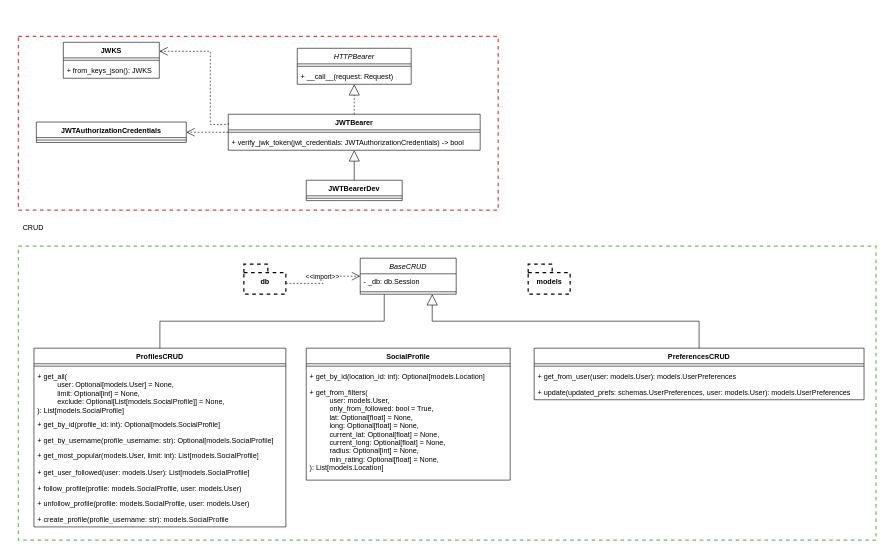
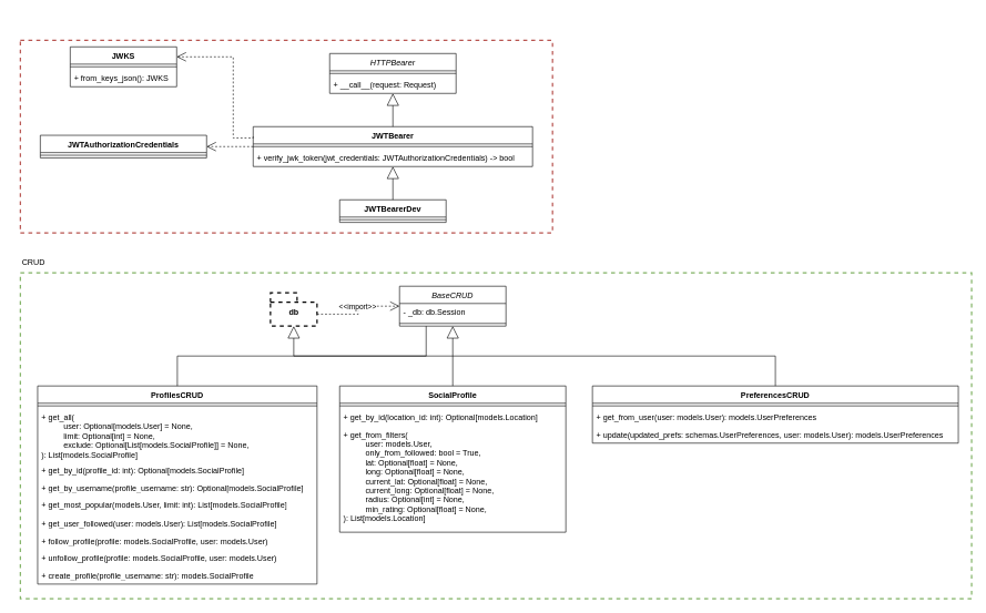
  <mxCell id="0" />
  <mxCell id="1" parent="0" />
  <mxCell id="2" value="" style="group" vertex="1" connectable="0" parent="1"><mxGeometry x="30" y="20" width="800" height="330" as="geometry" /></mxCell>
  <mxCell id="3" value="" style="group" vertex="1" connectable="0" parent="2"><mxGeometry y="40" width="800" height="290" as="geometry" /></mxCell>
  <mxCell id="4" value="" style="rounded=0;whiteSpace=wrap;html=1;fillColor=none;strokeColor=#b85450;dashed=1;sketch=0;glass=0;shadow=0;strokeWidth=2;" vertex="1" parent="3"><mxGeometry width="800" height="290" as="geometry" /></mxCell>
  <mxCell id="5" value="JWTAuthorizationCredentials" style="swimlane;fontStyle=1;align=center;verticalAlign=top;childLayout=stackLayout;horizontal=1;startSize=26;horizontalStack=0;resizeParent=1;resizeParentMax=0;resizeLast=0;collapsible=1;marginBottom=0;" vertex="1" parent="3"><mxGeometry x="30" y="143" width="250" height="34" as="geometry" /></mxCell>
  <mxCell id="6" value="" style="line;strokeWidth=1;fillColor=none;align=left;verticalAlign=middle;spacingTop=-1;spacingLeft=3;spacingRight=3;rotatable=0;labelPosition=right;points=[];portConstraint=eastwest;" vertex="1" parent="5"><mxGeometry y="26" width="250" height="8" as="geometry" /></mxCell>
  <mxCell id="7" value="JWKS" style="swimlane;fontStyle=1;align=center;verticalAlign=top;childLayout=stackLayout;horizontal=1;startSize=26;horizontalStack=0;resizeParent=1;resizeParentMax=0;resizeLast=0;collapsible=1;marginBottom=0;" vertex="1" parent="3"><mxGeometry x="75" y="10" width="160" height="60" as="geometry" /></mxCell>
  <mxCell id="8" value="" style="line;strokeWidth=1;fillColor=none;align=left;verticalAlign=middle;spacingTop=-1;spacingLeft=3;spacingRight=3;rotatable=0;labelPosition=right;points=[];portConstraint=eastwest;" vertex="1" parent="7"><mxGeometry y="26" width="160" height="8" as="geometry" /></mxCell>
  <mxCell id="9" value="+ from_keys_json(): JWKS" style="text;strokeColor=none;fillColor=none;align=left;verticalAlign=top;spacingLeft=4;spacingRight=4;overflow=hidden;rotatable=0;points=[[0,0.5],[1,0.5]];portConstraint=eastwest;" vertex="1" parent="7"><mxGeometry y="34" width="160" height="26" as="geometry" /></mxCell>
  <mxCell id="10" value="JWTBearer" style="swimlane;fontStyle=1;align=center;verticalAlign=top;childLayout=stackLayout;horizontal=1;startSize=26;horizontalStack=0;resizeParent=1;resizeParentMax=0;resizeLast=0;collapsible=1;marginBottom=0;" vertex="1" parent="3"><mxGeometry x="350" y="130" width="420" height="60" as="geometry" /></mxCell>
  <mxCell id="11" value="" style="line;strokeWidth=1;fillColor=none;align=left;verticalAlign=middle;spacingTop=-1;spacingLeft=3;spacingRight=3;rotatable=0;labelPosition=right;points=[];portConstraint=eastwest;" vertex="1" parent="10"><mxGeometry y="26" width="420" height="8" as="geometry" /></mxCell>
  <mxCell id="12" value="+ verify_jwk_token(jwt_credentials: JWTAuthorizationCredentials) -&gt; bool" style="text;strokeColor=none;fillColor=none;align=left;verticalAlign=top;spacingLeft=4;spacingRight=4;overflow=hidden;rotatable=0;points=[[0,0.5],[1,0.5]];portConstraint=eastwest;" vertex="1" parent="10"><mxGeometry y="34" width="420" height="26" as="geometry" /></mxCell>
  <mxCell id="13" value="HTTPBearer" style="swimlane;fontStyle=2;align=center;verticalAlign=top;childLayout=stackLayout;horizontal=1;startSize=26;horizontalStack=0;resizeParent=1;resizeParentMax=0;resizeLast=0;collapsible=1;marginBottom=0;" vertex="1" parent="3"><mxGeometry x="465" y="20" width="190" height="60" as="geometry" /></mxCell>
  <mxCell id="14" value="" style="line;strokeWidth=1;fillColor=none;align=left;verticalAlign=middle;spacingTop=-1;spacingLeft=3;spacingRight=3;rotatable=0;labelPosition=right;points=[];portConstraint=eastwest;" vertex="1" parent="13"><mxGeometry y="26" width="190" height="8" as="geometry" /></mxCell>
  <mxCell id="15" value="+ __call__(request: Request)" style="text;strokeColor=none;fillColor=none;align=left;verticalAlign=top;spacingLeft=4;spacingRight=4;overflow=hidden;rotatable=0;points=[[0,0.5],[1,0.5]];portConstraint=eastwest;" vertex="1" parent="13"><mxGeometry y="34" width="190" height="26" as="geometry" /></mxCell>
  <mxCell id="16" value="" style="endArrow=open;endSize=12;dashed=1;html=1;rounded=0;exitX=0;exitY=0.5;exitDx=0;exitDy=0;entryX=1;entryY=0.5;entryDx=0;entryDy=0;edgeStyle=orthogonalEdgeStyle;elbow=vertical;" edge="1" parent="3" source="10" target="5"><mxGeometry x="-0.001" y="-4" width="160" relative="1" as="geometry"><mxPoint x="390" y="290" as="sourcePoint" /><mxPoint x="510" y="350" as="targetPoint" /><mxPoint as="offset" /></mxGeometry></mxCell>
  <mxCell id="17" value="" style="endArrow=open;endSize=12;dashed=1;html=1;rounded=0;exitX=0;exitY=0.25;exitDx=0;exitDy=0;entryX=1;entryY=0.25;entryDx=0;entryDy=0;edgeStyle=orthogonalEdgeStyle;elbow=vertical;" edge="1" parent="3" source="10" target="7"><mxGeometry x="-0.001" y="-4" width="160" relative="1" as="geometry"><mxPoint x="360" y="59.58" as="sourcePoint" /><mxPoint x="300" y="59.58" as="targetPoint" /><mxPoint as="offset" /><Array as="points"><mxPoint x="350" y="147" /><mxPoint x="320" y="147" /><mxPoint x="320" y="25" /></Array></mxGeometry></mxCell>
  <mxCell id="18" value="JWTBearerDev" style="swimlane;fontStyle=1;align=center;verticalAlign=top;childLayout=stackLayout;horizontal=1;startSize=26;horizontalStack=0;resizeParent=1;resizeParentMax=0;resizeLast=0;collapsible=1;marginBottom=0;" vertex="1" parent="3"><mxGeometry x="480" y="240" width="160" height="34" as="geometry" /></mxCell>
  <mxCell id="19" value="" style="line;strokeWidth=1;fillColor=none;align=left;verticalAlign=middle;spacingTop=-1;spacingLeft=3;spacingRight=3;rotatable=0;labelPosition=right;points=[];portConstraint=eastwest;" vertex="1" parent="18"><mxGeometry y="26" width="160" height="8" as="geometry" /></mxCell>
  <mxCell id="20" value="" style="endArrow=block;endSize=16;endFill=0;html=1;rounded=0;elbow=vertical;exitX=0.5;exitY=0;exitDx=0;exitDy=0;edgeStyle=orthogonalEdgeStyle;entryX=0.5;entryY=1;entryDx=0;entryDy=0;" edge="1" parent="3" source="18" target="10"><mxGeometry width="160" relative="1" as="geometry"><mxPoint x="420" y="330" as="sourcePoint" /><mxPoint x="580" y="330" as="targetPoint" /></mxGeometry></mxCell>
- <mxCell id="21" value="" style="endArrow=block;endSize=16;endFill=0;html=1;rounded=0;elbow=vertical;exitX=0.5;exitY=0;exitDx=0;exitDy=0;edgeStyle=orthogonalEdgeStyle;entryX=0.5;entryY=1;entryDx=0;entryDy=0;dashed=1;" edge="1" parent="3" source="10" target="13"><mxGeometry width="160" relative="1" as="geometry"><mxPoint x="550" y="110" as="sourcePoint" /><mxPoint x="550" y="60" as="targetPoint" /></mxGeometry></mxCell>
- <mxCell id="22" value="CRUD" style="text;html=1;strokeColor=none;fillColor=none;align=center;verticalAlign=middle;whiteSpace=wrap;rounded=0;shadow=0;glass=0;dashed=1;sketch=0;" vertex="1" parent="1"><mxGeometry x="25" y="365" width="60" height="30" as="geometry" /></mxCell>
+ <mxCell id="21" value="" style="endArrow=block;endSize=16;endFill=0;html=1;rounded=0;elbow=vertical;exitX=0.5;exitY=0;exitDx=0;exitDy=0;edgeStyle=orthogonalEdgeStyle;entryX=0.5;entryY=1;entryDx=0;entryDy=0;" edge="1" parent="3" source="10" target="13"><mxGeometry width="160" relative="1" as="geometry"><mxPoint x="550" y="110" as="sourcePoint" /><mxPoint x="550" y="60" as="targetPoint" /></mxGeometry></mxCell>
+ <mxCell id="22" value="CRUD" style="text;html=1;strokeColor=none;fillColor=none;align=center;verticalAlign=middle;whiteSpace=wrap;rounded=0;shadow=0;glass=0;dashed=1;sketch=0;" vertex="1" parent="1"><mxGeometry x="20" y="380" width="60" height="30" as="geometry" /></mxCell>
  <mxCell id="23" value="BaseCRUD" style="swimlane;fontStyle=2;align=center;verticalAlign=top;childLayout=stackLayout;horizontal=1;startSize=26;horizontalStack=0;resizeParent=1;resizeParentMax=0;resizeLast=0;collapsible=1;marginBottom=0;" vertex="1" parent="1"><mxGeometry x="600" y="430" width="160" height="60" as="geometry" /></mxCell>
  <mxCell id="24" value="- _db: db.Session" style="text;strokeColor=none;fillColor=none;align=left;verticalAlign=top;spacingLeft=4;spacingRight=4;overflow=hidden;rotatable=0;points=[[0,0.5],[1,0.5]];portConstraint=eastwest;" vertex="1" parent="23"><mxGeometry y="26" width="160" height="26" as="geometry" /></mxCell>
  <mxCell id="25" value="" style="line;strokeWidth=1;fillColor=none;align=left;verticalAlign=middle;spacingTop=-1;spacingLeft=3;spacingRight=3;rotatable=0;labelPosition=right;points=[];portConstraint=eastwest;" vertex="1" parent="23"><mxGeometry y="52" width="160" height="8" as="geometry" /></mxCell>
  <mxCell id="26" value="SocialProfile" style="swimlane;fontStyle=1;align=center;verticalAlign=top;childLayout=stackLayout;horizontal=1;startSize=26;horizontalStack=0;resizeParent=1;resizeParentMax=0;resizeLast=0;collapsible=1;marginBottom=0;" vertex="1" parent="1"><mxGeometry x="510" y="580" width="340" height="220" as="geometry" /></mxCell>
  <mxCell id="27" value="" style="line;strokeWidth=1;fillColor=none;align=left;verticalAlign=middle;spacingTop=-1;spacingLeft=3;spacingRight=3;rotatable=0;labelPosition=right;points=[];portConstraint=eastwest;" vertex="1" parent="26"><mxGeometry y="26" width="340" height="8" as="geometry" /></mxCell>
  <mxCell id="28" value="+ get_by_id(location_id: int): Optional[models.Location]" style="text;strokeColor=none;fillColor=none;align=left;verticalAlign=top;spacingLeft=4;spacingRight=4;overflow=hidden;rotatable=0;points=[[0,0.5],[1,0.5]];portConstraint=eastwest;" vertex="1" parent="26"><mxGeometry y="34" width="340" height="26" as="geometry" /></mxCell>
  <mxCell id="29" value="+ get_from_filters(&#10;          user: models.User,&#10;          only_from_followed: bool = True,&#10;          lat: Optional[float] = None,&#10;          long: Optional[float] = None,&#10;          current_lat: Optional[float] = None,&#10;          current_long: Optional[float] = None,&#10;          radius: Optional[int] = None,&#10;          min_rating: Optional[float] = None,&#10;): List[models.Location]" style="text;strokeColor=none;fillColor=none;align=left;verticalAlign=top;spacingLeft=4;spacingRight=4;overflow=hidden;rotatable=0;points=[[0,0.5],[1,0.5]];portConstraint=eastwest;" vertex="1" parent="26"><mxGeometry y="60" width="340" height="160" as="geometry" /></mxCell>
  <mxCell id="30" value="ProfilesCRUD" style="swimlane;fontStyle=1;align=center;verticalAlign=top;childLayout=stackLayout;horizontal=1;startSize=26;horizontalStack=0;resizeParent=1;resizeParentMax=0;resizeLast=0;collapsible=1;marginBottom=0;" vertex="1" parent="1"><mxGeometry x="56" y="580" width="420" height="298" as="geometry" /></mxCell>
  <mxCell id="31" value="" style="line;strokeWidth=1;fillColor=none;align=left;verticalAlign=middle;spacingTop=-1;spacingLeft=3;spacingRight=3;rotatable=0;labelPosition=right;points=[];portConstraint=eastwest;" vertex="1" parent="30"><mxGeometry y="26" width="420" height="8" as="geometry" /></mxCell>
  <mxCell id="32" value="+ get_all(&#10;          user: Optional[models.User] = None,&#10;          limit: Optional[int] = None,&#10;          exclude: Optional[List[models.SocialProfile]] = None,&#10;): List[models.SocialProfile]" style="text;strokeColor=none;fillColor=none;align=left;verticalAlign=top;spacingLeft=4;spacingRight=4;overflow=hidden;rotatable=0;points=[[0,0.5],[1,0.5]];portConstraint=eastwest;" vertex="1" parent="30"><mxGeometry y="34" width="420" height="80" as="geometry" /></mxCell>
  <mxCell id="33" value="+ get_by_id(profile_id: int): Optional[models.SocialProfile]" style="text;strokeColor=none;fillColor=none;align=left;verticalAlign=top;spacingLeft=4;spacingRight=4;overflow=hidden;rotatable=0;points=[[0,0.5],[1,0.5]];portConstraint=eastwest;" vertex="1" parent="30"><mxGeometry y="114" width="420" height="26" as="geometry" /></mxCell>
  <mxCell id="34" value="+ get_by_username(profile_username: str): Optional[models.SocialProfile]" style="text;strokeColor=none;fillColor=none;align=left;verticalAlign=top;spacingLeft=4;spacingRight=4;overflow=hidden;rotatable=0;points=[[0,0.5],[1,0.5]];portConstraint=eastwest;html=1;" vertex="1" parent="30"><mxGeometry y="140" width="420" height="26" as="geometry" /></mxCell>
  <mxCell id="35" value="&lt;div&gt;+ get_most_popular(&lt;span style=&quot;background-color: initial;&quot;&gt;models.User, limit: int&lt;/span&gt;&lt;span style=&quot;background-color: initial;&quot;&gt;): List[models.SocialProfile]&lt;/span&gt;&lt;/div&gt;" style="text;strokeColor=none;fillColor=none;align=left;verticalAlign=top;spacingLeft=4;spacingRight=4;overflow=hidden;rotatable=0;points=[[0,0.5],[1,0.5]];portConstraint=eastwest;html=1;" vertex="1" parent="30"><mxGeometry y="166" width="420" height="28" as="geometry" /></mxCell>
  <mxCell id="36" value="+ get_user_followed(user: models.User): List[models.SocialProfile]" style="text;strokeColor=none;fillColor=none;align=left;verticalAlign=top;spacingLeft=4;spacingRight=4;overflow=hidden;rotatable=0;points=[[0,0.5],[1,0.5]];portConstraint=eastwest;html=1;" vertex="1" parent="30"><mxGeometry y="194" width="420" height="26" as="geometry" /></mxCell>
  <mxCell id="37" value="+ follow_profile(profile: models.SocialProfile, user: models.User)" style="text;strokeColor=none;fillColor=none;align=left;verticalAlign=top;spacingLeft=4;spacingRight=4;overflow=hidden;rotatable=0;points=[[0,0.5],[1,0.5]];portConstraint=eastwest;html=1;" vertex="1" parent="30"><mxGeometry y="220" width="420" height="26" as="geometry" /></mxCell>
  <mxCell id="38" value="+ unfollow_profile(profile: models.SocialProfile, user: models.User)" style="text;strokeColor=none;fillColor=none;align=left;verticalAlign=top;spacingLeft=4;spacingRight=4;overflow=hidden;rotatable=0;points=[[0,0.5],[1,0.5]];portConstraint=eastwest;html=1;" vertex="1" parent="30"><mxGeometry y="246" width="420" height="26" as="geometry" /></mxCell>
  <mxCell id="39" value="+ create_profile(profile_username: str): models.SocialProfile" style="text;strokeColor=none;fillColor=none;align=left;verticalAlign=top;spacingLeft=4;spacingRight=4;overflow=hidden;rotatable=0;points=[[0,0.5],[1,0.5]];portConstraint=eastwest;html=1;" vertex="1" parent="30"><mxGeometry y="272" width="420" height="26" as="geometry" /></mxCell>
  <mxCell id="40" value="PreferencesCRUD" style="swimlane;fontStyle=1;align=center;verticalAlign=top;childLayout=stackLayout;horizontal=1;startSize=26;horizontalStack=0;resizeParent=1;resizeParentMax=0;resizeLast=0;collapsible=1;marginBottom=0;" vertex="1" parent="1"><mxGeometry x="890" y="580" width="550" height="86" as="geometry" /></mxCell>
  <mxCell id="41" value="" style="line;strokeWidth=1;fillColor=none;align=left;verticalAlign=middle;spacingTop=-1;spacingLeft=3;spacingRight=3;rotatable=0;labelPosition=right;points=[];portConstraint=eastwest;" vertex="1" parent="40"><mxGeometry y="26" width="550" height="8" as="geometry" /></mxCell>
  <mxCell id="42" value="+ get_from_user(user: models.User): models.UserPreferences" style="text;strokeColor=none;fillColor=none;align=left;verticalAlign=top;spacingLeft=4;spacingRight=4;overflow=hidden;rotatable=0;points=[[0,0.5],[1,0.5]];portConstraint=eastwest;" vertex="1" parent="40"><mxGeometry y="34" width="550" height="26" as="geometry" /></mxCell>
  <mxCell id="43" value="+ update(updated_prefs: schemas.UserPreferences, user: models.User): models.UserPreferences" style="text;strokeColor=none;fillColor=none;align=left;verticalAlign=top;spacingLeft=4;spacingRight=4;overflow=hidden;rotatable=0;points=[[0,0.5],[1,0.5]];portConstraint=eastwest;" vertex="1" parent="40"><mxGeometry y="60" width="550" height="26" as="geometry" /></mxCell>
  <mxCell id="44" value="" style="endArrow=none;endSize=16;endFill=0;html=1;rounded=0;elbow=vertical;entryX=0.25;entryY=1;entryDx=0;entryDy=0;exitX=0.5;exitY=0;exitDx=0;exitDy=0;edgeStyle=orthogonalEdgeStyle;" edge="1" parent="1" source="30" target="23"><mxGeometry width="160" relative="1" as="geometry"><mxPoint x="240" y="560" as="sourcePoint" /><mxPoint x="400" y="560" as="targetPoint" /></mxGeometry></mxCell>
- <mxCell id="46" value="" style="endArrow=block;endSize=16;endFill=0;html=1;rounded=0;elbow=vertical;entryX=0.75;entryY=1;entryDx=0;entryDy=0;exitX=0.5;exitY=0;exitDx=0;exitDy=0;edgeStyle=orthogonalEdgeStyle;" edge="1" parent="1" source="40" target="23"><mxGeometry width="160" relative="1" as="geometry"><mxPoint x="390" y="630" as="sourcePoint" /><mxPoint x="700" y="510" as="targetPoint" /></mxGeometry></mxCell>
+ <mxCell id="45" value="" style="endArrow=block;endSize=16;endFill=0;html=1;rounded=0;elbow=vertical;entryX=0.5;entryY=1;entryDx=0;entryDy=0;exitX=0.5;exitY=0;exitDx=0;exitDy=0;edgeStyle=orthogonalEdgeStyle;" edge="1" parent="1" source="26" target="23"><mxGeometry width="160" relative="1" as="geometry"><mxPoint x="740" y="630" as="sourcePoint" /><mxPoint x="1050" y="510" as="targetPoint" /></mxGeometry></mxCell>
+ <mxCell id="46" value="" style="endArrow=block;endSize=16;endFill=0;html=1;rounded=0;elbow=vertical;exitX=0.5;exitY=0;exitDx=0;exitDy=0;edgeStyle=orthogonalEdgeStyle;" edge="1" parent="1" source="40" target="49"><mxGeometry width="160" relative="1" as="geometry"><mxPoint x="390" y="630" as="sourcePoint" /><mxPoint x="700" y="510" as="targetPoint" /></mxGeometry></mxCell>
  <mxCell id="47" value="" style="rounded=0;whiteSpace=wrap;html=1;fillColor=none;strokeColor=#82b366;dashed=1;sketch=0;glass=0;shadow=0;strokeWidth=2;" vertex="1" parent="1"><mxGeometry x="30" y="410" width="1430" height="490" as="geometry" /></mxCell>
- <mxCell id="48" value="models" style="shape=folder;fontStyle=1;spacingTop=10;tabWidth=40;tabHeight=14;tabPosition=left;html=1;rounded=0;shadow=0;glass=0;dashed=1;sketch=0;strokeWidth=2;fillColor=none;gradientColor=none;" vertex="1" parent="1"><mxGeometry x="880" y="440" width="70" height="50" as="geometry" /></mxCell>
  <mxCell id="49" value="db" style="shape=folder;fontStyle=1;spacingTop=10;tabWidth=40;tabHeight=14;tabPosition=left;html=1;rounded=0;shadow=0;glass=0;dashed=1;sketch=0;strokeWidth=2;fillColor=none;gradientColor=none;" vertex="1" parent="1"><mxGeometry x="406" y="440" width="70" height="50" as="geometry" /></mxCell>
  <mxCell id="50" value="" style="endArrow=open;endSize=12;dashed=1;html=1;rounded=0;edgeStyle=orthogonalEdgeStyle;exitX=0;exitY=0;exitDx=70;exitDy=32;exitPerimeter=0;entryX=0;entryY=0.5;entryDx=0;entryDy=0;" edge="1" parent="1" source="49" target="23"><mxGeometry width="160" relative="1" as="geometry"><mxPoint x="270" y="510" as="sourcePoint" /><mxPoint x="550" y="470" as="targetPoint" /></mxGeometry></mxCell>
  <mxCell id="51" value="&amp;lt;&amp;lt;import&amp;gt;&amp;gt;" style="edgeLabel;html=1;align=center;verticalAlign=middle;resizable=0;points=[];" vertex="1" connectable="0" parent="50"><mxGeometry x="0.212" relative="1" as="geometry"><mxPoint x="-10" as="offset" /></mxGeometry></mxCell>
